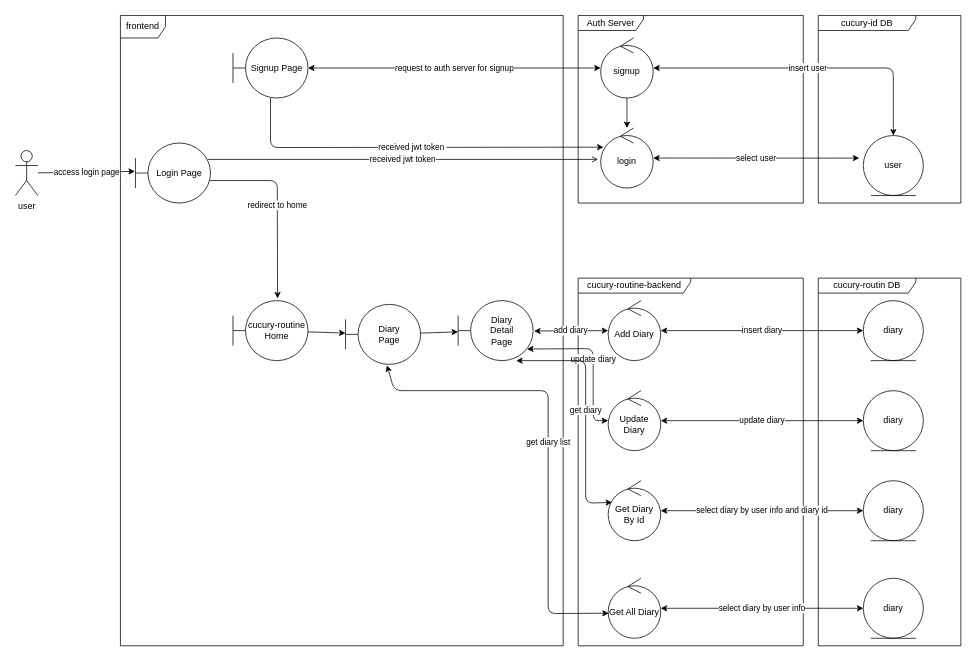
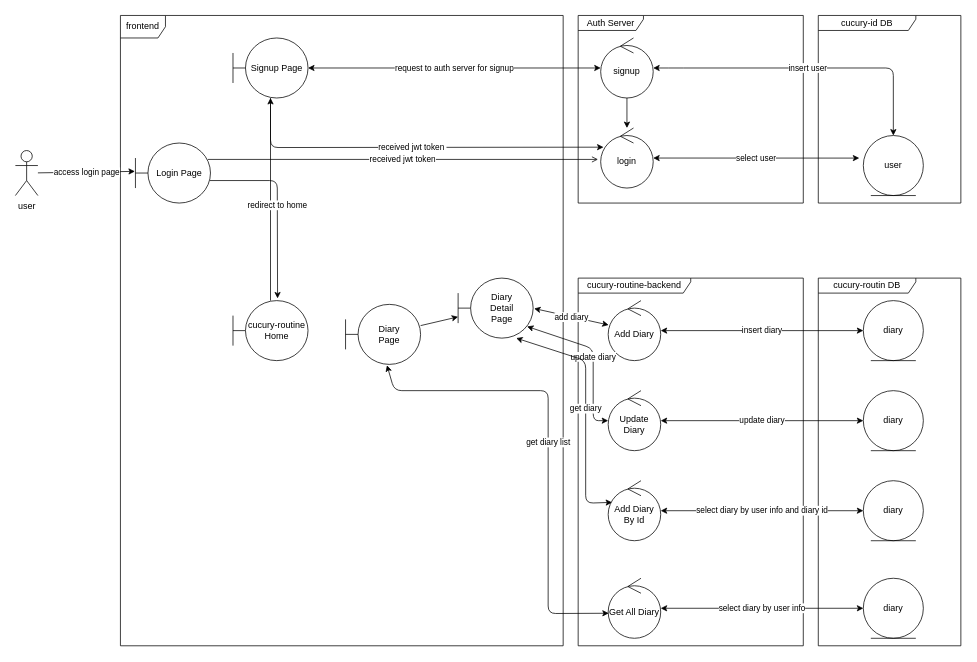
  <mxCell id="0" />
  <mxCell id="1" parent="0" />
  <mxCell id="2" value="cucury-routin DB" style="shape=umlFrame;whiteSpace=wrap;html=1;width=130;height=20;" parent="1" vertex="1"><mxGeometry x="1090" y="370" width="190" height="490" as="geometry" /></mxCell>
  <mxCell id="3" value="cucury-routine-backend" style="shape=umlFrame;whiteSpace=wrap;html=1;width=150;height=20;" parent="1" vertex="1"><mxGeometry x="770" y="370" width="300" height="490" as="geometry" /></mxCell>
  <mxCell id="4" value="frontend" style="shape=umlFrame;whiteSpace=wrap;html=1;" parent="1" vertex="1"><mxGeometry x="160" y="20" width="590" height="840" as="geometry" /></mxCell>
  <mxCell id="5" value="add diary" style="edgeStyle=none;html=1;startArrow=classic;startFill=1;exitX=1.013;exitY=0.507;exitDx=0;exitDy=0;exitPerimeter=0;" parent="1" source="32" target="11" edge="1"><mxGeometry relative="1" as="geometry"><mxPoint x="360" y="440" as="targetPoint" /></mxGeometry></mxCell>
  <mxCell id="6" value="" style="edgeStyle=none;html=1;" edge="1" parent="1" source="7" target="32"><mxGeometry relative="1" as="geometry" /></mxCell>
  <mxCell id="7" value="Diary&lt;br&gt;Page" style="shape=umlBoundary;whiteSpace=wrap;html=1;" parent="1" vertex="1"><mxGeometry x="460" y="405" width="100" height="80" as="geometry" /></mxCell>
  <mxCell id="8" value="access login page" style="edgeStyle=none;html=1;startArrow=none;startFill=0;entryX=-0.007;entryY=0.472;entryDx=0;entryDy=0;entryPerimeter=0;" parent="1" source="9" target="15" edge="1"><mxGeometry relative="1" as="geometry"><mxPoint x="160" y="247" as="targetPoint" /><Array as="points" /></mxGeometry></mxCell>
  <mxCell id="9" value="user" style="shape=umlActor;verticalLabelPosition=bottom;verticalAlign=top;html=1;" parent="1" vertex="1"><mxGeometry x="20" y="200" width="30" height="60" as="geometry" /></mxCell>
  <mxCell id="10" value="insert diary" style="edgeStyle=none;html=1;startArrow=classic;startFill=1;" parent="1" source="11" target="12" edge="1"><mxGeometry relative="1" as="geometry"><mxPoint x="960" y="440" as="targetPoint" /></mxGeometry></mxCell>
  <mxCell id="11" value="Add Diary" style="ellipse;shape=umlControl;whiteSpace=wrap;html=1;" parent="1" vertex="1"><mxGeometry x="810" y="400" width="70" height="80" as="geometry" /></mxCell>
  <mxCell id="12" value="diary" style="ellipse;shape=umlEntity;whiteSpace=wrap;html=1;" parent="1" vertex="1"><mxGeometry x="1150" y="400" width="80" height="80" as="geometry" /></mxCell>
  <mxCell id="13" value="Auth Server" style="shape=umlFrame;whiteSpace=wrap;html=1;width=87;height=20;" parent="1" vertex="1"><mxGeometry x="770" y="20" width="300" height="250" as="geometry" /></mxCell>
  <mxCell id="14" value="received jwt token" style="edgeStyle=none;html=1;startArrow=none;startFill=0;entryX=-0.051;entryY=0.523;entryDx=0;entryDy=0;entryPerimeter=0;exitX=0.964;exitY=0.273;exitDx=0;exitDy=0;exitPerimeter=0;endArrow=open;" parent="1" source="15" target="23" edge="1"><mxGeometry relative="1" as="geometry"><mxPoint x="280" y="216" as="sourcePoint" /><mxPoint x="360" y="220" as="targetPoint" /></mxGeometry></mxCell>
  <mxCell id="15" value="Login Page" style="shape=umlBoundary;whiteSpace=wrap;html=1;" parent="1" vertex="1"><mxGeometry x="180" y="190" width="100" height="80" as="geometry" /></mxCell>
  <mxCell id="16" value="request to auth server for signup" style="edgeStyle=none;html=1;startArrow=classic;startFill=1;" parent="1" source="18" target="28" edge="1"><mxGeometry relative="1" as="geometry" /></mxCell>
  <mxCell id="17" value="received jwt token&amp;nbsp;" style="edgeStyle=none;html=1;startArrow=none;startFill=0;entryX=0.054;entryY=0.319;entryDx=0;entryDy=0;entryPerimeter=0;" edge="1" parent="1" source="18" target="23"><mxGeometry relative="1" as="geometry"><mxPoint x="360" y="210" as="targetPoint" /><Array as="points"><mxPoint x="360" y="196" /></Array></mxGeometry></mxCell>
  <mxCell id="18" value="Signup Page" style="shape=umlBoundary;whiteSpace=wrap;html=1;" parent="1" vertex="1"><mxGeometry x="310" y="50" width="100" height="80" as="geometry" /></mxCell>
- <mxCell id="19" value="" style="edgeStyle=none;html=1;startArrow=none;startFill=0;" parent="1" source="20" target="7" edge="1"><mxGeometry relative="1" as="geometry" /></mxCell>
+ <mxCell id="19" value="" style="edgeStyle=none;html=1;startArrow=none;startFill=0;" parent="1" source="20" target="18" edge="1"><mxGeometry relative="1" as="geometry" /></mxCell>
  <mxCell id="20" value="cucury-routine&lt;br&gt;Home" style="shape=umlBoundary;whiteSpace=wrap;html=1;" parent="1" vertex="1"><mxGeometry x="310" y="400" width="100" height="80" as="geometry" /></mxCell>
  <mxCell id="21" value="select user" style="edgeStyle=none;html=1;startArrow=classic;startFill=1;entryX=-0.067;entryY=0.376;entryDx=0;entryDy=0;entryPerimeter=0;" parent="1" source="23" target="25" edge="1"><mxGeometry relative="1" as="geometry"><mxPoint x="950" y="200" as="targetPoint" /></mxGeometry></mxCell>
  <mxCell id="22" value="redirect to home" style="edgeStyle=none;html=1;startArrow=none;startFill=0;entryX=0.594;entryY=-0.036;entryDx=0;entryDy=0;entryPerimeter=0;exitX=0.993;exitY=0.625;exitDx=0;exitDy=0;exitPerimeter=0;" parent="1" target="20" edge="1" source="15"><mxGeometry relative="1" as="geometry"><mxPoint x="660" y="240" as="sourcePoint" /><mxPoint x="695" y="330" as="targetPoint" /><Array as="points"><mxPoint x="369" y="240" /></Array></mxGeometry></mxCell>
  <mxCell id="23" value="login" style="ellipse;shape=umlControl;whiteSpace=wrap;html=1;" parent="1" vertex="1"><mxGeometry x="800" y="170" width="70" height="80" as="geometry" /></mxCell>
  <mxCell id="24" value="cucury-id DB" style="shape=umlFrame;whiteSpace=wrap;html=1;width=130;height=20;" parent="1" vertex="1"><mxGeometry x="1090" y="20" width="190" height="250" as="geometry" /></mxCell>
  <mxCell id="25" value="user" style="ellipse;shape=umlEntity;whiteSpace=wrap;html=1;" parent="1" vertex="1"><mxGeometry x="1150" y="180" width="80" height="80" as="geometry" /></mxCell>
  <mxCell id="26" value="insert user" style="edgeStyle=none;html=1;startArrow=classic;startFill=1;entryX=0.5;entryY=0;entryDx=0;entryDy=0;" parent="1" source="28" target="25" edge="1"><mxGeometry x="0.003" relative="1" as="geometry"><mxPoint x="950" y="310" as="targetPoint" /><Array as="points"><mxPoint x="900" y="90" /><mxPoint x="1190" y="90" /></Array><mxPoint as="offset" /></mxGeometry></mxCell>
  <mxCell id="27" value="" style="edgeStyle=none;html=1;startArrow=none;startFill=0;" parent="1" source="28" target="23" edge="1"><mxGeometry relative="1" as="geometry" /></mxCell>
  <mxCell id="28" value="signup" style="ellipse;shape=umlControl;whiteSpace=wrap;html=1;" parent="1" vertex="1"><mxGeometry x="800" y="50" width="70" height="80" as="geometry" /></mxCell>
  <mxCell id="29" value="update diary" style="edgeStyle=none;html=1;startArrow=classic;startFill=1;exitX=0.919;exitY=0.806;exitDx=0;exitDy=0;exitPerimeter=0;" edge="1" parent="1" source="32" target="34"><mxGeometry relative="1" as="geometry"><mxPoint x="660" y="560" as="targetPoint" /><Array as="points"><mxPoint x="790" y="464" /><mxPoint x="790" y="560" /></Array></mxGeometry></mxCell>
  <mxCell id="30" value="get diary" style="edgeStyle=none;html=1;startArrow=classic;startFill=1;entryX=0.075;entryY=0.361;entryDx=0;entryDy=0;entryPerimeter=0;exitX=0.774;exitY=1;exitDx=0;exitDy=0;exitPerimeter=0;" edge="1" parent="1" source="32" target="37"><mxGeometry relative="1" as="geometry"><mxPoint x="660" y="560" as="targetPoint" /><Array as="points"><mxPoint x="780" y="480" /><mxPoint x="780" y="670" /></Array></mxGeometry></mxCell>
  <mxCell id="31" value="get diary list" style="edgeStyle=none;html=1;startArrow=classic;startFill=1;exitX=0.552;exitY=1.014;exitDx=0;exitDy=0;exitPerimeter=0;entryX=0.011;entryY=0.583;entryDx=0;entryDy=0;entryPerimeter=0;" edge="1" parent="1" source="7" target="40"><mxGeometry relative="1" as="geometry"><mxPoint x="660" y="560" as="targetPoint" /><Array as="points"><mxPoint x="525" y="520" /><mxPoint x="730" y="520" /><mxPoint x="730" y="817" /></Array></mxGeometry></mxCell>
- <mxCell id="32" value="Diary&lt;br&gt;Detail&lt;br&gt;Page" style="shape=umlBoundary;whiteSpace=wrap;html=1;" vertex="1" parent="1"><mxGeometry x="610" y="400" width="100" height="80" as="geometry" /></mxCell>
+ <mxCell id="32" value="Diary&lt;br&gt;Detail&lt;br&gt;Page" style="shape=umlBoundary;whiteSpace=wrap;html=1;" vertex="1" parent="1"><mxGeometry x="610" y="370" width="100" height="80" as="geometry" /></mxCell>
  <mxCell id="33" value="update diary" style="edgeStyle=none;html=1;startArrow=classic;startFill=1;" edge="1" source="34" target="35" parent="1"><mxGeometry relative="1" as="geometry"><mxPoint x="960" y="560" as="targetPoint" /></mxGeometry></mxCell>
  <mxCell id="34" value="Update&lt;br&gt;Diary" style="ellipse;shape=umlControl;whiteSpace=wrap;html=1;" vertex="1" parent="1"><mxGeometry x="810" y="520" width="70" height="80" as="geometry" /></mxCell>
  <mxCell id="35" value="diary" style="ellipse;shape=umlEntity;whiteSpace=wrap;html=1;" vertex="1" parent="1"><mxGeometry x="1150" y="520" width="80" height="80" as="geometry" /></mxCell>
  <mxCell id="36" value="select diary by user info and diary id" style="edgeStyle=none;html=1;startArrow=classic;startFill=1;" edge="1" source="37" target="38" parent="1"><mxGeometry relative="1" as="geometry"><mxPoint x="960" y="680" as="targetPoint" /></mxGeometry></mxCell>
- <mxCell id="37" value="Get Diary&lt;br&gt;By Id" style="ellipse;shape=umlControl;whiteSpace=wrap;html=1;" vertex="1" parent="1"><mxGeometry x="810" y="640" width="70" height="80" as="geometry" /></mxCell>
+ <mxCell id="37" value="Add Diary&lt;br&gt;By Id" style="ellipse;shape=umlControl;whiteSpace=wrap;html=1;" vertex="1" parent="1"><mxGeometry x="810" y="640" width="70" height="80" as="geometry" /></mxCell>
  <mxCell id="38" value="diary" style="ellipse;shape=umlEntity;whiteSpace=wrap;html=1;" vertex="1" parent="1"><mxGeometry x="1150" y="640" width="80" height="80" as="geometry" /></mxCell>
  <mxCell id="39" value="select diary by user info" style="edgeStyle=none;html=1;startArrow=classic;startFill=1;" edge="1" source="40" target="41" parent="1"><mxGeometry relative="1" as="geometry"><mxPoint x="960" y="810" as="targetPoint" /></mxGeometry></mxCell>
  <mxCell id="40" value="Get All Diary" style="ellipse;shape=umlControl;whiteSpace=wrap;html=1;" vertex="1" parent="1"><mxGeometry x="810" y="770" width="70" height="80" as="geometry" /></mxCell>
  <mxCell id="41" value="diary" style="ellipse;shape=umlEntity;whiteSpace=wrap;html=1;" vertex="1" parent="1"><mxGeometry x="1150" y="770" width="80" height="80" as="geometry" /></mxCell>
